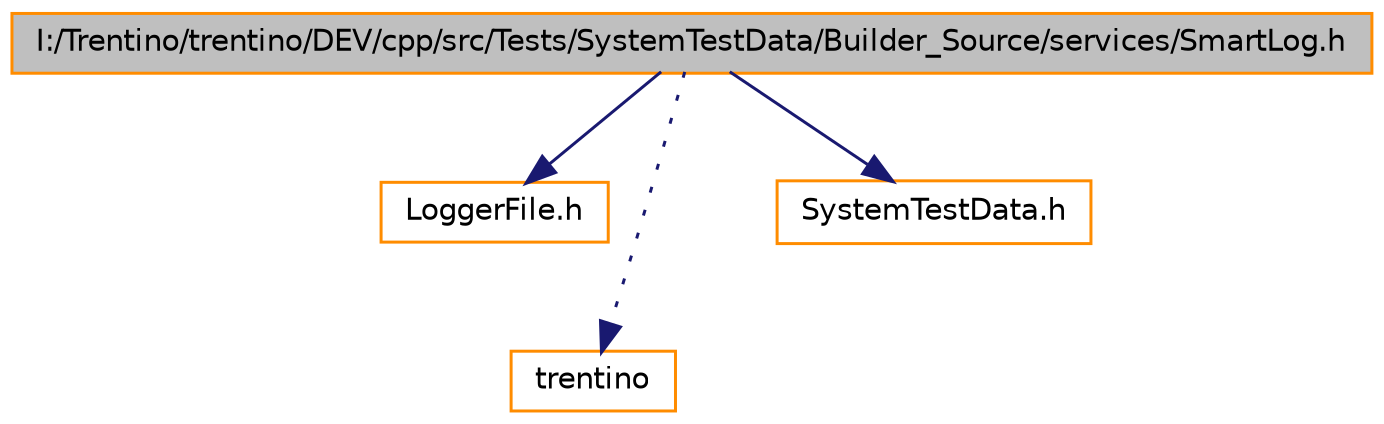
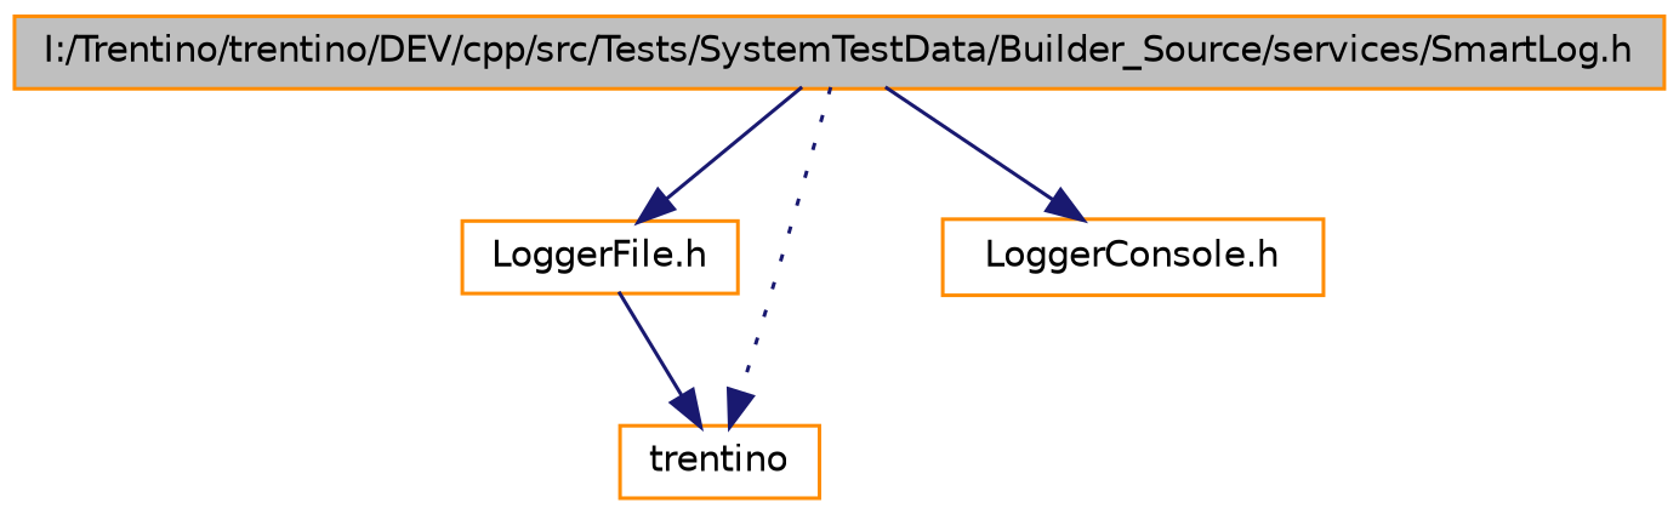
  digraph {
    node [color=darkorange fillcolor=white fontname=Helvetica fontsize=10 shape=record style=filled]
    edge [color=midnightblue fontname=Helvetica fontsize=10 labelfontname=Helvetica labelfontsize=10 style=solid]
    n1 [fillcolor=grey75 fontcolor=black height=0.2 label="I:/Trentino/trentino/DEV/cpp/src/Tests/SystemTestData/Builder_Source/services/SmartLog.h" width=0.4]
    n2 [height=0.2 label="LoggerFile.h" width=0.4]
    n3 [height=0.2 label=trentino width=0.4]
-   n4 [height=0.2 label="SystemTestData.h" width=0.4]
+   n4 [height=0.2 label="LoggerConsole.h" width=0.4]
    n1 -> n2
    n1 -> n3 [style=dotted]
    n1 -> n4
+   n2 -> n3
  }
